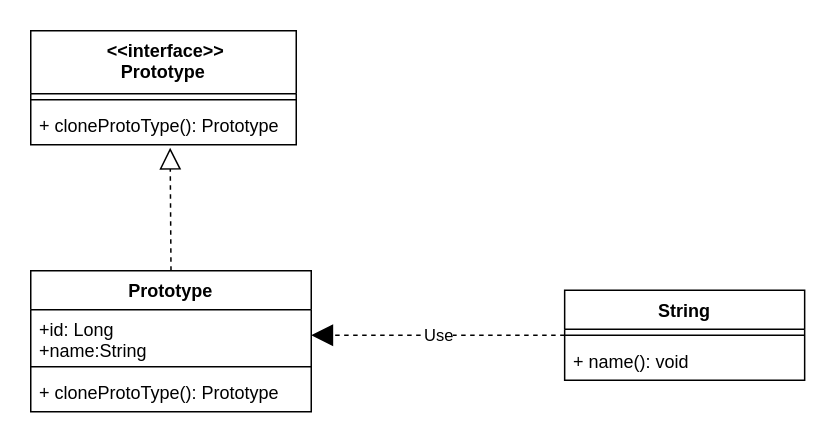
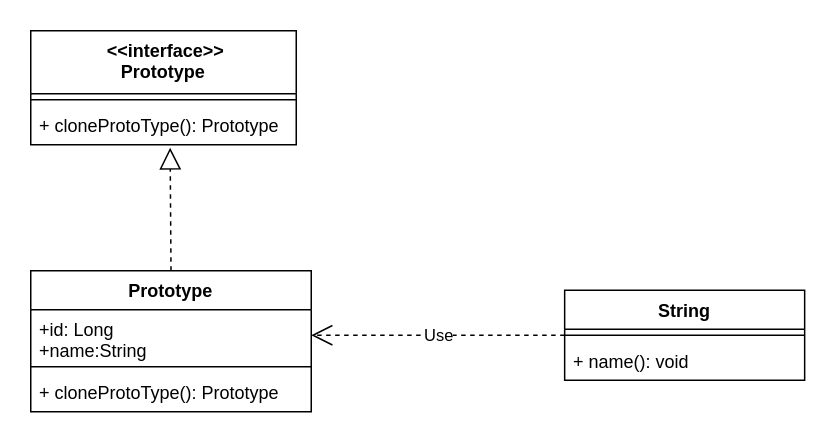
  <mxCell id="0" />
  <mxCell id="1" parent="0" />
  <mxCell id="2" value=" &lt;&lt;interface&gt;&gt;&#10;Prototype" style="swimlane;fontStyle=1;align=center;verticalAlign=top;childLayout=stackLayout;horizontal=1;startSize=42;horizontalStack=0;resizeParent=1;resizeParentMax=0;resizeLast=0;collapsible=1;marginBottom=0;" vertex="1" parent="1"><mxGeometry x="20" y="20" width="177" height="76" as="geometry" /></mxCell>
  <mxCell id="3" value="" style="line;strokeWidth=1;fillColor=none;align=left;verticalAlign=middle;spacingTop=-1;spacingLeft=3;spacingRight=3;rotatable=0;labelPosition=right;points=[];portConstraint=eastwest;" vertex="1" parent="2"><mxGeometry y="42" width="177" height="8" as="geometry" /></mxCell>
  <mxCell id="4" value="+ cloneProtoType(): Prototype" style="text;strokeColor=none;fillColor=none;align=left;verticalAlign=top;spacingLeft=4;spacingRight=4;overflow=hidden;rotatable=0;points=[[0,0.5],[1,0.5]];portConstraint=eastwest;" vertex="1" parent="2"><mxGeometry y="50" width="177" height="26" as="geometry" /></mxCell>
  <mxCell id="5" value="Prototype" style="swimlane;fontStyle=1;align=center;verticalAlign=top;childLayout=stackLayout;horizontal=1;startSize=26;horizontalStack=0;resizeParent=1;resizeParentMax=0;resizeLast=0;collapsible=1;marginBottom=0;" vertex="1" parent="1"><mxGeometry x="20" y="180" width="187" height="94" as="geometry" /></mxCell>
  <mxCell id="6" value="+id: Long&#10;+name:String" style="text;strokeColor=none;fillColor=none;align=left;verticalAlign=top;spacingLeft=4;spacingRight=4;overflow=hidden;rotatable=0;points=[[0,0.5],[1,0.5]];portConstraint=eastwest;" vertex="1" parent="5"><mxGeometry y="26" width="187" height="34" as="geometry" /></mxCell>
  <mxCell id="7" value="" style="line;strokeWidth=1;fillColor=none;align=left;verticalAlign=middle;spacingTop=-1;spacingLeft=3;spacingRight=3;rotatable=0;labelPosition=right;points=[];portConstraint=eastwest;" vertex="1" parent="5"><mxGeometry y="60" width="187" height="8" as="geometry" /></mxCell>
  <mxCell id="8" value="+ cloneProtoType(): Prototype" style="text;strokeColor=none;fillColor=none;align=left;verticalAlign=top;spacingLeft=4;spacingRight=4;overflow=hidden;rotatable=0;points=[[0,0.5],[1,0.5]];portConstraint=eastwest;" vertex="1" parent="5"><mxGeometry y="68" width="187" height="26" as="geometry" /></mxCell>
  <mxCell id="9" value="" style="endArrow=block;dashed=1;endFill=0;endSize=12;html=1;exitX=0.5;exitY=0;exitDx=0;exitDy=0;entryX=0.525;entryY=1.077;entryDx=0;entryDy=0;entryPerimeter=0;" edge="1" parent="1" source="5" target="4"><mxGeometry width="160" relative="1" as="geometry"><mxPoint x="-10" y="170" as="sourcePoint" /><mxPoint x="117" y="120" as="targetPoint" /></mxGeometry></mxCell>
  <mxCell id="10" value="String" style="swimlane;fontStyle=1;align=center;verticalAlign=top;childLayout=stackLayout;horizontal=1;startSize=26;horizontalStack=0;resizeParent=1;resizeParentMax=0;resizeLast=0;collapsible=1;marginBottom=0;" vertex="1" parent="1"><mxGeometry x="375.94" y="193" width="160" height="60" as="geometry" /></mxCell>
  <mxCell id="11" value="" style="line;strokeWidth=1;fillColor=none;align=left;verticalAlign=middle;spacingTop=-1;spacingLeft=3;spacingRight=3;rotatable=0;labelPosition=right;points=[];portConstraint=eastwest;" vertex="1" parent="10"><mxGeometry y="26" width="160" height="8" as="geometry" /></mxCell>
  <mxCell id="12" value="+ name(): void" style="text;strokeColor=none;fillColor=none;align=left;verticalAlign=top;spacingLeft=4;spacingRight=4;overflow=hidden;rotatable=0;points=[[0,0.5],[1,0.5]];portConstraint=eastwest;" vertex="1" parent="10"><mxGeometry y="34" width="160" height="26" as="geometry" /></mxCell>
- <mxCell id="13" value="Use" style="endArrow=block;endSize=12;dashed=1;html=1;entryX=1;entryY=0.5;entryDx=0;entryDy=0;exitX=0;exitY=0.5;exitDx=0;exitDy=0;" edge="1" parent="1" source="10" target="6"><mxGeometry width="160" relative="1" as="geometry"><mxPoint x="444.94" y="408" as="sourcePoint" /><mxPoint x="237" y="197" as="targetPoint" /></mxGeometry></mxCell>
+ <mxCell id="13" value="Use" style="endArrow=open;endSize=12;dashed=1;html=1;entryX=1;entryY=0.5;entryDx=0;entryDy=0;exitX=0;exitY=0.5;exitDx=0;exitDy=0;" edge="1" parent="1" source="10" target="6"><mxGeometry width="160" relative="1" as="geometry"><mxPoint x="444.94" y="408" as="sourcePoint" /><mxPoint x="237" y="197" as="targetPoint" /></mxGeometry></mxCell>
